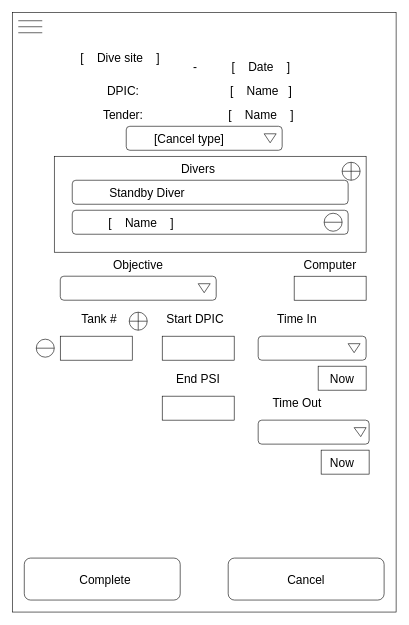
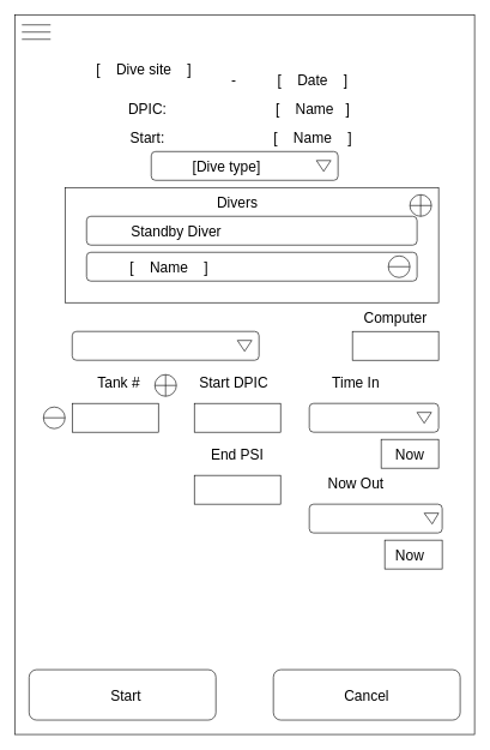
  <mxCell id="0" />
  <mxCell id="1" parent="0" />
  <mxCell id="2" value="" style="rounded=0;whiteSpace=wrap;html=1;" vertex="1" parent="1"><mxGeometry x="20" y="20" width="640" height="1000" as="geometry" /></mxCell>
  <mxCell id="3" value="" style="line;strokeWidth=1;fillColor=none;align=left;verticalAlign=middle;spacingTop=-1;spacingLeft=3;spacingRight=3;rotatable=0;labelPosition=right;points=[];portConstraint=eastwest;" vertex="1" parent="1"><mxGeometry x="30" y="30" width="40" height="8" as="geometry" /></mxCell>
  <mxCell id="4" value="" style="line;strokeWidth=1;fillColor=none;align=left;verticalAlign=middle;spacingTop=-1;spacingLeft=3;spacingRight=3;rotatable=0;labelPosition=right;points=[];portConstraint=eastwest;" vertex="1" parent="1"><mxGeometry x="30" y="40" width="40" height="8" as="geometry" /></mxCell>
  <mxCell id="5" value="" style="line;strokeWidth=1;fillColor=none;align=left;verticalAlign=middle;spacingTop=-1;spacingLeft=3;spacingRight=3;rotatable=0;labelPosition=right;points=[];portConstraint=eastwest;" vertex="1" parent="1"><mxGeometry x="30" y="50" width="40" height="8" as="geometry" /></mxCell>
  <mxCell id="6" value="[&amp;nbsp; &amp;nbsp; Dive site&amp;nbsp; &amp;nbsp; ]" style="text;html=1;strokeColor=none;fillColor=none;align=center;verticalAlign=middle;whiteSpace=wrap;rounded=0;fontSize=20;" vertex="1" parent="1"><mxGeometry x="130" y="75" width="140" height="40" as="geometry" /></mxCell>
  <mxCell id="7" value="[&amp;nbsp; &amp;nbsp; Date&amp;nbsp; &amp;nbsp; ]" style="text;html=1;strokeColor=none;fillColor=none;align=center;verticalAlign=middle;whiteSpace=wrap;rounded=0;fontSize=20;" vertex="1" parent="1"><mxGeometry x="330" y="90" width="210" height="40" as="geometry" /></mxCell>
  <mxCell id="8" value="DPIC:" style="text;html=1;strokeColor=none;fillColor=none;align=center;verticalAlign=middle;whiteSpace=wrap;rounded=0;fontSize=20;" vertex="1" parent="1"><mxGeometry x="140" y="130" width="130" height="40" as="geometry" /></mxCell>
  <mxCell id="9" value="[&amp;nbsp; &amp;nbsp; Name&amp;nbsp; &amp;nbsp;]" style="text;html=1;strokeColor=none;fillColor=none;align=center;verticalAlign=middle;whiteSpace=wrap;rounded=0;fontSize=20;" vertex="1" parent="1"><mxGeometry x="330" y="130" width="210" height="40" as="geometry" /></mxCell>
- <mxCell id="10" value="Tender:" style="text;html=1;strokeColor=none;fillColor=none;align=center;verticalAlign=middle;whiteSpace=wrap;rounded=0;fontSize=20;" vertex="1" parent="1"><mxGeometry x="140" y="170" width="130" height="40" as="geometry" /></mxCell>
+ <mxCell id="10" value="Start:" style="text;html=1;strokeColor=none;fillColor=none;align=center;verticalAlign=middle;whiteSpace=wrap;rounded=0;fontSize=20;" vertex="1" parent="1"><mxGeometry x="140" y="170" width="130" height="40" as="geometry" /></mxCell>
  <mxCell id="11" value="[&amp;nbsp; &amp;nbsp; Name&amp;nbsp; &amp;nbsp; ]" style="text;html=1;strokeColor=none;fillColor=none;align=center;verticalAlign=middle;whiteSpace=wrap;rounded=0;fontSize=20;" vertex="1" parent="1"><mxGeometry x="330" y="170" width="210" height="40" as="geometry" /></mxCell>
  <mxCell id="12" value="" style="rounded=1;whiteSpace=wrap;html=1;fontSize=20;" vertex="1" parent="1"><mxGeometry x="210" y="210" width="260" height="40" as="geometry" /></mxCell>
  <mxCell id="13" value="" style="rounded=0;whiteSpace=wrap;html=1;fontSize=20;" vertex="1" parent="1"><mxGeometry x="90" y="260" width="520" height="160" as="geometry" /></mxCell>
  <mxCell id="14" value="" style="rounded=1;whiteSpace=wrap;html=1;fontSize=20;" vertex="1" parent="1"><mxGeometry x="120" y="300" width="460" height="40" as="geometry" /></mxCell>
  <mxCell id="15" value="" style="rounded=1;whiteSpace=wrap;html=1;fontSize=20;" vertex="1" parent="1"><mxGeometry x="120" y="350" width="460" height="40" as="geometry" /></mxCell>
  <mxCell id="16" value="" style="rounded=1;whiteSpace=wrap;html=1;fontSize=20;" vertex="1" parent="1"><mxGeometry x="100" y="460" width="260" height="40" as="geometry" /></mxCell>
  <mxCell id="17" value="" style="rounded=0;whiteSpace=wrap;html=1;fontSize=20;" vertex="1" parent="1"><mxGeometry x="490" y="460" width="120" height="40" as="geometry" /></mxCell>
  <mxCell id="18" value="" style="rounded=0;whiteSpace=wrap;html=1;fontSize=20;" vertex="1" parent="1"><mxGeometry x="100" y="560" width="120" height="40" as="geometry" /></mxCell>
  <mxCell id="19" value="" style="rounded=0;whiteSpace=wrap;html=1;fontSize=20;" vertex="1" parent="1"><mxGeometry x="270" y="560" width="120" height="40" as="geometry" /></mxCell>
  <mxCell id="20" value="" style="rounded=0;whiteSpace=wrap;html=1;fontSize=20;" vertex="1" parent="1"><mxGeometry x="270" y="660" width="120" height="40" as="geometry" /></mxCell>
  <mxCell id="21" value="" style="rounded=1;whiteSpace=wrap;html=1;fontSize=20;" vertex="1" parent="1"><mxGeometry x="430" y="560" width="180" height="40" as="geometry" /></mxCell>
  <mxCell id="22" value="" style="rounded=1;whiteSpace=wrap;html=1;fontSize=20;" vertex="1" parent="1"><mxGeometry x="430" y="700" width="185" height="40" as="geometry" /></mxCell>
  <mxCell id="23" value="" style="rounded=0;whiteSpace=wrap;html=1;fontSize=20;" vertex="1" parent="1"><mxGeometry x="530" y="610" width="80" height="40" as="geometry" /></mxCell>
  <mxCell id="24" value="" style="rounded=0;whiteSpace=wrap;html=1;fontSize=20;" vertex="1" parent="1"><mxGeometry x="535" y="750" width="80" height="40" as="geometry" /></mxCell>
  <mxCell id="25" value="" style="rounded=1;whiteSpace=wrap;html=1;fontSize=20;" vertex="1" parent="1"><mxGeometry x="40" y="930" width="260" height="70" as="geometry" /></mxCell>
  <mxCell id="26" value="" style="rounded=1;whiteSpace=wrap;html=1;fontSize=20;" vertex="1" parent="1"><mxGeometry x="380" y="930" width="260" height="70" as="geometry" /></mxCell>
  <mxCell id="27" value="" style="verticalLabelPosition=bottom;verticalAlign=top;html=1;shape=mxgraph.basic.acute_triangle;dx=0.5;fontSize=20;rotation=-180;" vertex="1" parent="1"><mxGeometry x="440" y="222.5" width="20" height="15" as="geometry" /></mxCell>
  <mxCell id="28" value="" style="verticalLabelPosition=bottom;verticalAlign=top;html=1;shape=mxgraph.basic.acute_triangle;dx=0.5;fontSize=20;rotation=-180;" vertex="1" parent="1"><mxGeometry x="330" y="472.5" width="20" height="15" as="geometry" /></mxCell>
  <mxCell id="29" value="" style="verticalLabelPosition=bottom;verticalAlign=top;html=1;shape=mxgraph.basic.acute_triangle;dx=0.5;fontSize=20;rotation=-180;" vertex="1" parent="1"><mxGeometry x="580" y="572.5" width="20" height="15" as="geometry" /></mxCell>
  <mxCell id="30" value="" style="verticalLabelPosition=bottom;verticalAlign=top;html=1;shape=mxgraph.basic.acute_triangle;dx=0.45;fontSize=20;rotation=-180;" vertex="1" parent="1"><mxGeometry x="590" y="712.5" width="20" height="15" as="geometry" /></mxCell>
  <mxCell id="31" value="" style="shape=orEllipse;perimeter=ellipsePerimeter;whiteSpace=wrap;html=1;backgroundOutline=1;fontSize=20;" vertex="1" parent="1"><mxGeometry x="570" y="270" width="30" height="30" as="geometry" /></mxCell>
  <mxCell id="32" value="" style="shape=lineEllipse;perimeter=ellipsePerimeter;whiteSpace=wrap;html=1;backgroundOutline=1;fontSize=20;" vertex="1" parent="1"><mxGeometry x="540" y="355" width="30" height="30" as="geometry" /></mxCell>
  <mxCell id="33" value="Divers" style="text;html=1;strokeColor=none;fillColor=none;align=center;verticalAlign=middle;whiteSpace=wrap;rounded=0;fontSize=20;" vertex="1" parent="1"><mxGeometry x="265" y="260" width="130" height="40" as="geometry" /></mxCell>
  <mxCell id="34" value="Standby Diver" style="text;html=1;strokeColor=none;fillColor=none;align=center;verticalAlign=middle;whiteSpace=wrap;rounded=0;fontSize=20;" vertex="1" parent="1"><mxGeometry x="120" y="300" width="250" height="40" as="geometry" /></mxCell>
  <mxCell id="35" value="[&amp;nbsp; &amp;nbsp; Name&amp;nbsp; &amp;nbsp; ]" style="text;html=1;strokeColor=none;fillColor=none;align=center;verticalAlign=middle;whiteSpace=wrap;rounded=0;fontSize=20;" vertex="1" parent="1"><mxGeometry x="110" y="350" width="250" height="40" as="geometry" /></mxCell>
- <mxCell id="36" value="[Cancel type]" style="text;html=1;strokeColor=none;fillColor=none;align=center;verticalAlign=middle;whiteSpace=wrap;rounded=0;fontSize=20;" vertex="1" parent="1"><mxGeometry x="190" y="210" width="250" height="40" as="geometry" /></mxCell>
- <mxCell id="37" value="Objective" style="text;html=1;strokeColor=none;fillColor=none;align=center;verticalAlign=middle;whiteSpace=wrap;rounded=0;fontSize=20;" vertex="1" parent="1"><mxGeometry x="140" y="420" width="180" height="40" as="geometry" /></mxCell>
+ <mxCell id="36" value="[Dive type]" style="text;html=1;strokeColor=none;fillColor=none;align=center;verticalAlign=middle;whiteSpace=wrap;rounded=0;fontSize=20;" vertex="1" parent="1"><mxGeometry x="190" y="210" width="250" height="40" as="geometry" /></mxCell>
  <mxCell id="38" value="Computer" style="text;html=1;strokeColor=none;fillColor=none;align=center;verticalAlign=middle;whiteSpace=wrap;rounded=0;fontSize=20;" vertex="1" parent="1"><mxGeometry x="490" y="420" width="120" height="40" as="geometry" /></mxCell>
  <mxCell id="39" value="Tank #" style="text;html=1;strokeColor=none;fillColor=none;align=center;verticalAlign=middle;whiteSpace=wrap;rounded=0;fontSize=20;" vertex="1" parent="1"><mxGeometry x="100" y="510" width="130" height="40" as="geometry" /></mxCell>
  <mxCell id="40" value="" style="shape=orEllipse;perimeter=ellipsePerimeter;whiteSpace=wrap;html=1;backgroundOutline=1;fontSize=20;" vertex="1" parent="1"><mxGeometry x="215" y="520" width="30" height="30" as="geometry" /></mxCell>
  <mxCell id="41" value="" style="shape=lineEllipse;perimeter=ellipsePerimeter;whiteSpace=wrap;html=1;backgroundOutline=1;fontSize=20;" vertex="1" parent="1"><mxGeometry x="60" y="565" width="30" height="30" as="geometry" /></mxCell>
  <mxCell id="42" value="Start DPIC" style="text;html=1;strokeColor=none;fillColor=none;align=center;verticalAlign=middle;whiteSpace=wrap;rounded=0;fontSize=20;" vertex="1" parent="1"><mxGeometry x="260" y="510" width="130" height="40" as="geometry" /></mxCell>
  <mxCell id="43" value="End PSI" style="text;html=1;strokeColor=none;fillColor=none;align=center;verticalAlign=middle;whiteSpace=wrap;rounded=0;fontSize=20;" vertex="1" parent="1"><mxGeometry x="265" y="610" width="130" height="40" as="geometry" /></mxCell>
  <mxCell id="44" value="Now" style="text;html=1;strokeColor=none;fillColor=none;align=center;verticalAlign=middle;whiteSpace=wrap;rounded=0;fontSize=20;" vertex="1" parent="1"><mxGeometry x="505" y="610" width="130" height="40" as="geometry" /></mxCell>
  <mxCell id="45" value="Now" style="text;html=1;strokeColor=none;fillColor=none;align=center;verticalAlign=middle;whiteSpace=wrap;rounded=0;fontSize=20;" vertex="1" parent="1"><mxGeometry x="505" y="750" width="130" height="40" as="geometry" /></mxCell>
  <mxCell id="46" value="Time In" style="text;html=1;strokeColor=none;fillColor=none;align=center;verticalAlign=middle;whiteSpace=wrap;rounded=0;fontSize=20;" vertex="1" parent="1"><mxGeometry x="430" y="510" width="130" height="40" as="geometry" /></mxCell>
- <mxCell id="47" value="Time Out" style="text;html=1;strokeColor=none;fillColor=none;align=center;verticalAlign=middle;whiteSpace=wrap;rounded=0;fontSize=20;" vertex="1" parent="1"><mxGeometry x="430" y="650" width="130" height="40" as="geometry" /></mxCell>
- <mxCell id="48" value="Complete" style="text;html=1;strokeColor=none;fillColor=none;align=center;verticalAlign=middle;whiteSpace=wrap;rounded=0;fontSize=20;" vertex="1" parent="1"><mxGeometry x="70" y="945" width="210" height="40" as="geometry" /></mxCell>
+ <mxCell id="47" value="Now Out" style="text;html=1;strokeColor=none;fillColor=none;align=center;verticalAlign=middle;whiteSpace=wrap;rounded=0;fontSize=20;" vertex="1" parent="1"><mxGeometry x="430" y="650" width="130" height="40" as="geometry" /></mxCell>
+ <mxCell id="48" value="Start" style="text;html=1;strokeColor=none;fillColor=none;align=center;verticalAlign=middle;whiteSpace=wrap;rounded=0;fontSize=20;" vertex="1" parent="1"><mxGeometry x="70" y="945" width="210" height="40" as="geometry" /></mxCell>
  <mxCell id="49" value="Cancel" style="text;html=1;strokeColor=none;fillColor=none;align=center;verticalAlign=middle;whiteSpace=wrap;rounded=0;fontSize=20;" vertex="1" parent="1"><mxGeometry x="405" y="945" width="210" height="40" as="geometry" /></mxCell>
  <mxCell id="50" value="-" style="text;html=1;strokeColor=none;fillColor=none;align=center;verticalAlign=middle;whiteSpace=wrap;rounded=0;fontSize=20;" vertex="1" parent="1"><mxGeometry x="280" y="90" width="90" height="40" as="geometry" /></mxCell>
